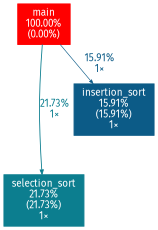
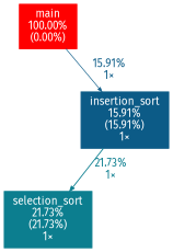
  digraph {
    fontname="Fira Sans"
    nodesep=0.125
    ranksep=0.25
    node [fontcolor="#ffffff" fontname="Fira Sans" fontsize=10.00 shape=box style=filled]
    edge [fontname="Fira Sans" fontsize=10.00]
    n1 [color="#ff0000" height=0 label="main\n100.00%\n(0.00%)" width=0]
    n2 [color="#0c7e8f" height=0 label="selection_sort\n21.73%\n(21.73%)\n1×" width=0]
    n3 [color="#0c5b87" height=0 label="insertion_sort\n15.91%\n(15.91%)\n1×" width=0]
-   n1 -> n2 [arrowsize=0.47 color="#0c7e8f" fontcolor="#0c7e8f" label="21.73%\n1×" labeldistance=0.87 penwidth=0.87]
+   n3 -> n2 [arrowsize=0.47 color="#0c7e8f" fontcolor="#0c7e8f" label="21.73%\n1×" labeldistance=0.87 penwidth=0.87]
    n1 -> n3 [arrowsize=0.40 color="#0c5b87" fontcolor="#0c5b87" label="15.91%\n1×" labeldistance=0.64 penwidth=0.64]
  }
